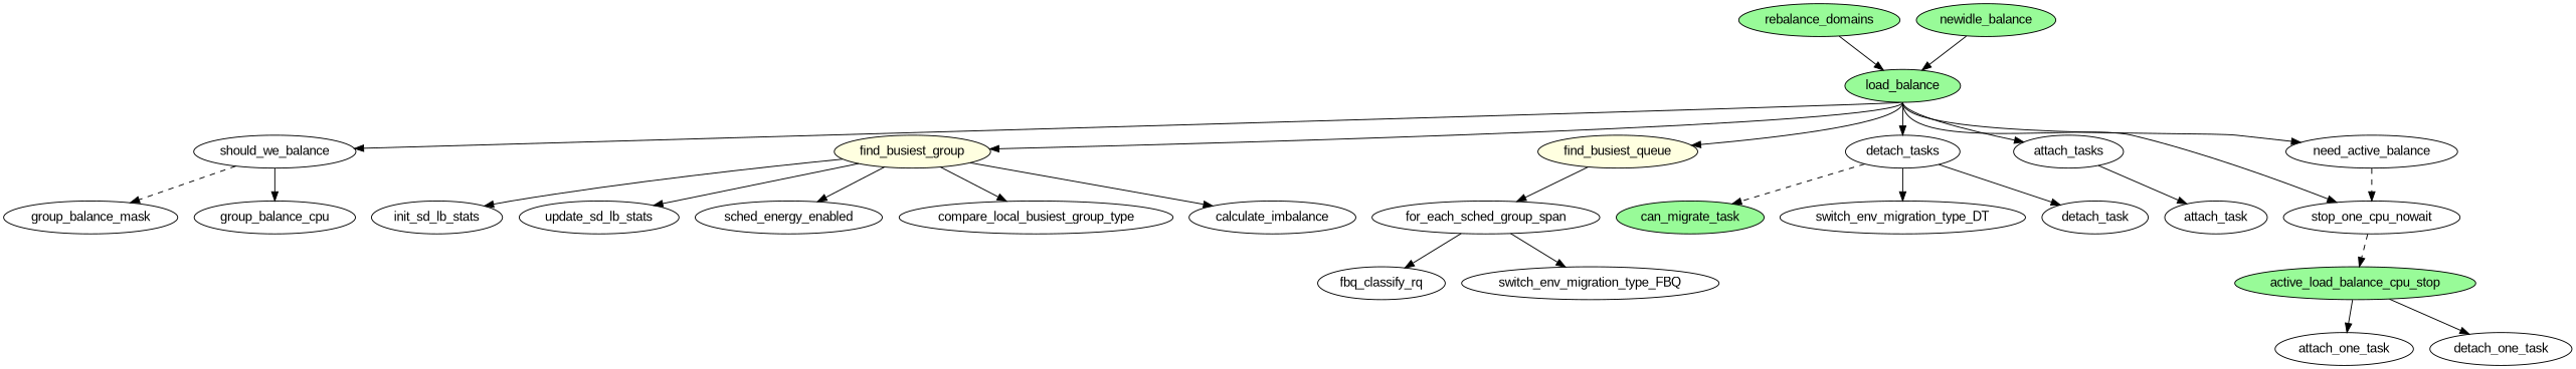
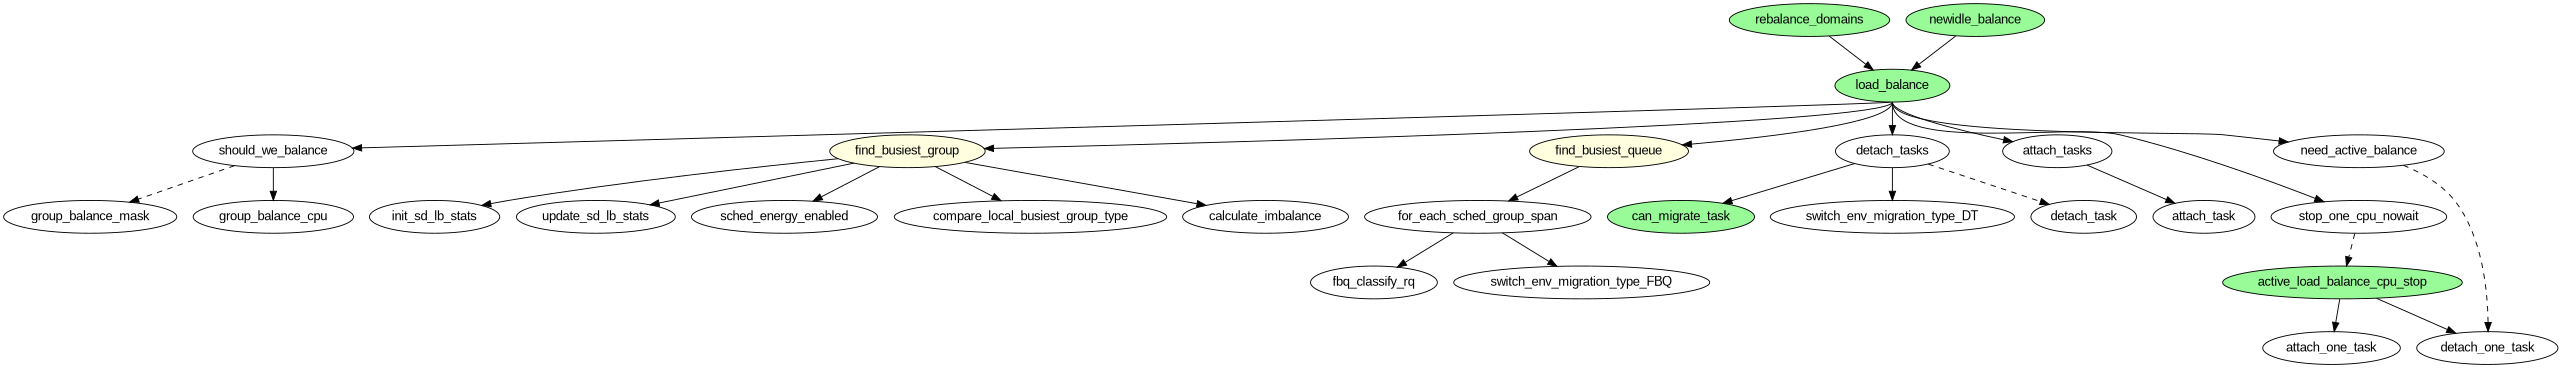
  digraph {
    fontname="Liberation Sans"
    node [fontname="Liberation Sans"]
    edge [fontname="Liberation Sans"]
    n1 [fillcolor=palegreen label=rebalance_domains shape=oval style=filled]
    n2 [fillcolor=palegreen label=load_balance shape=oval style=filled]
    should_we_balance
    n4 [fillcolor=lightyellow label=find_busiest_group shape=oval style=filled]
    n5 [fillcolor=lightyellow label=find_busiest_queue shape=oval style=filled]
    detach_tasks
    attach_tasks
    need_active_balance
    stop_one_cpu_nowait
    group_balance_mask
    group_balance_cpu
    init_sd_lb_stats
    update_sd_lb_stats
    sched_energy_enabled
    compare_local_busiest_group_type
    calculate_imbalance
    for_each_sched_group_span
    n18 [fillcolor=palegreen label=can_migrate_task shape=oval style=filled]
    switch_env_migration_type_DT
    detach_task
    attach_task
    n22 [fillcolor=palegreen label=active_load_balance_cpu_stop shape=oval style=filled]
    n23 [fillcolor=palegreen label=newidle_balance shape=oval style=filled]
    fbq_classify_rq
    switch_env_migration_type_FBQ
    detach_one_task
    attach_one_task
    n1 -> n2
    n2 -> should_we_balance [tailport=s]
    n2 -> n4 [tailport=s]
    n2 -> n5 [tailport=s]
    n2 -> detach_tasks [tailport=s]
    n2 -> attach_tasks [tailport=s]
    n2 -> need_active_balance [tailport=s]
    n2 -> stop_one_cpu_nowait [tailport=s]
    should_we_balance -> group_balance_mask [style=dashed]
    should_we_balance -> group_balance_cpu
    n4 -> init_sd_lb_stats
    n4 -> update_sd_lb_stats
    n4 -> sched_energy_enabled
    n4 -> compare_local_busiest_group_type
    n4 -> calculate_imbalance
    n5 -> for_each_sched_group_span
-   detach_tasks -> n18 [style=dashed]
+   detach_tasks -> n18
    detach_tasks -> switch_env_migration_type_DT
-   detach_tasks -> detach_task
+   detach_tasks -> detach_task [style=dashed]
    attach_tasks -> attach_task
-   need_active_balance -> stop_one_cpu_nowait [style=dashed]
+   need_active_balance -> detach_one_task [style=dashed]
    stop_one_cpu_nowait -> n22 [style=dashed]
    for_each_sched_group_span -> fbq_classify_rq
    for_each_sched_group_span -> switch_env_migration_type_FBQ
    n22 -> detach_one_task
    n22 -> attach_one_task
    n23 -> n2
  }
